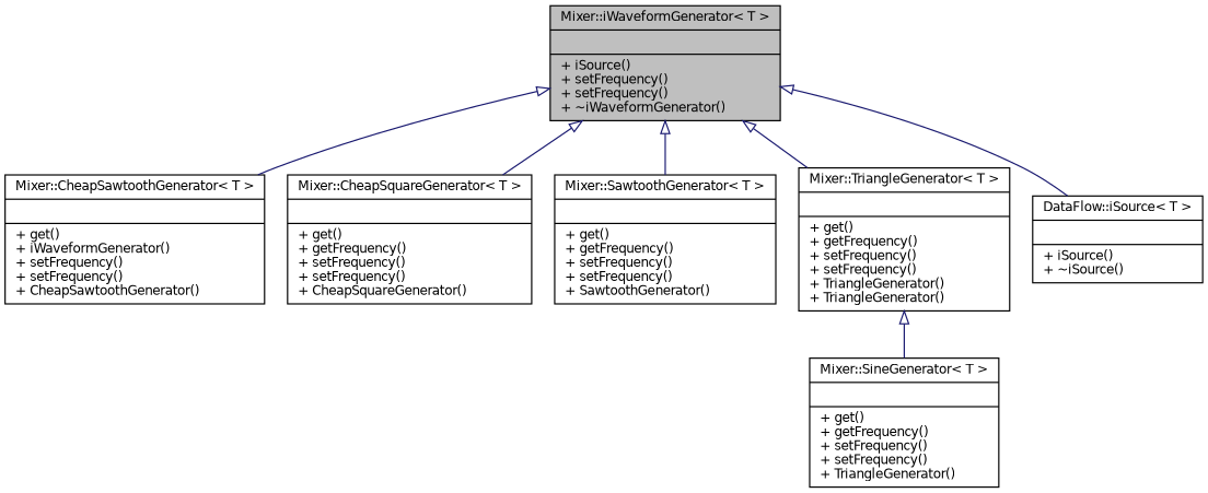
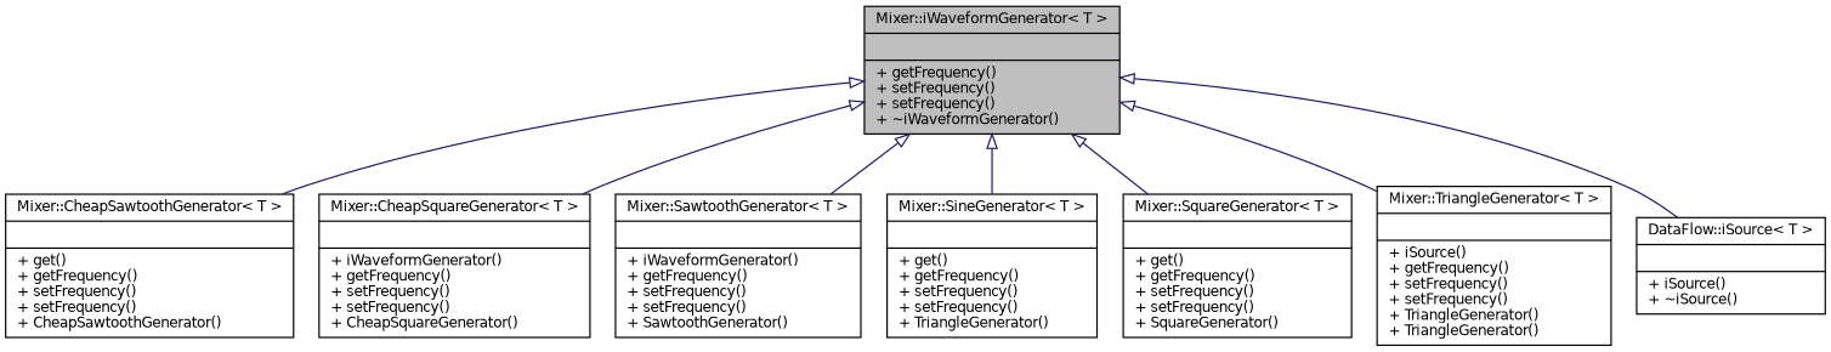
  digraph {
    node [color=black fontname=Helvetica fontsize=10 shape=record]
    edge [arrowtail=onormal color=midnightblue dir=back fontname=Helvetica fontsize=10 labelfontname=Helvetica labelfontsize=10 style=solid]
-   n1 [fillcolor=grey75 fontcolor=black height=0.2 label="{Mixer::iWaveformGenerator\< T \>\n||+ iSource()\l+ setFrequency()\l+ setFrequency()\l+ ~iWaveformGenerator()\l}" style=filled width=0.4]
-   n2 [height=0.2 label="{Mixer::CheapSawtoothGenerator\< T \>\n||+ get()\l+ iWaveformGenerator()\l+ setFrequency()\l+ setFrequency()\l+ CheapSawtoothGenerator()\l}" width=0.4]
-   n3 [height=0.2 label="{Mixer::CheapSquareGenerator\< T \>\n||+ get()\l+ getFrequency()\l+ setFrequency()\l+ setFrequency()\l+ CheapSquareGenerator()\l}" width=0.4]
-   n4 [height=0.2 label="{Mixer::SawtoothGenerator\< T \>\n||+ get()\l+ getFrequency()\l+ setFrequency()\l+ setFrequency()\l+ SawtoothGenerator()\l}" width=0.4]
+   n1 [fillcolor=grey75 fontcolor=black height=0.2 label="{Mixer::iWaveformGenerator\< T \>\n||+ getFrequency()\l+ setFrequency()\l+ setFrequency()\l+ ~iWaveformGenerator()\l}" style=filled width=0.4]
+   n2 [height=0.2 label="{Mixer::CheapSawtoothGenerator\< T \>\n||+ get()\l+ getFrequency()\l+ setFrequency()\l+ setFrequency()\l+ CheapSawtoothGenerator()\l}" width=0.4]
+   n3 [height=0.2 label="{Mixer::CheapSquareGenerator\< T \>\n||+ iWaveformGenerator()\l+ getFrequency()\l+ setFrequency()\l+ setFrequency()\l+ CheapSquareGenerator()\l}" width=0.4]
+   n4 [height=0.2 label="{Mixer::SawtoothGenerator\< T \>\n||+ iWaveformGenerator()\l+ getFrequency()\l+ setFrequency()\l+ setFrequency()\l+ SawtoothGenerator()\l}" width=0.4]
    n5 [height=0.2 label="{Mixer::SineGenerator\< T \>\n||+ get()\l+ getFrequency()\l+ setFrequency()\l+ setFrequency()\l+ TriangleGenerator()\l}" width=0.4]
-   n7 [height=0.2 label="{Mixer::TriangleGenerator\< T \>\n||+ get()\l+ getFrequency()\l+ setFrequency()\l+ setFrequency()\l+ TriangleGenerator()\l+ TriangleGenerator()\l}" width=0.4]
+   n6 [height=0.2 label="{Mixer::SquareGenerator\< T \>\n||+ get()\l+ getFrequency()\l+ setFrequency()\l+ setFrequency()\l+ SquareGenerator()\l}" width=0.4]
+   n7 [height=0.2 label="{Mixer::TriangleGenerator\< T \>\n||+ iSource()\l+ getFrequency()\l+ setFrequency()\l+ setFrequency()\l+ TriangleGenerator()\l+ TriangleGenerator()\l}" width=0.4]
    n8 [height=0.2 label="{DataFlow::iSource\< T \>\n||+ iSource()\l+ ~iSource()\l}" width=0.4]
    n1 -> n2
    n1 -> n3
    n1 -> n4
-   n7 -> n5
+   n1 -> n5
+   n1 -> n6
    n1 -> n7
    n1 -> n8
  }
